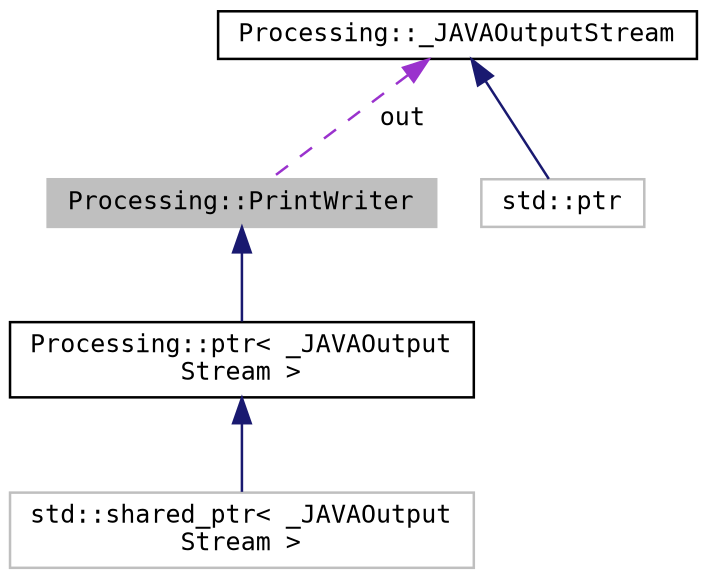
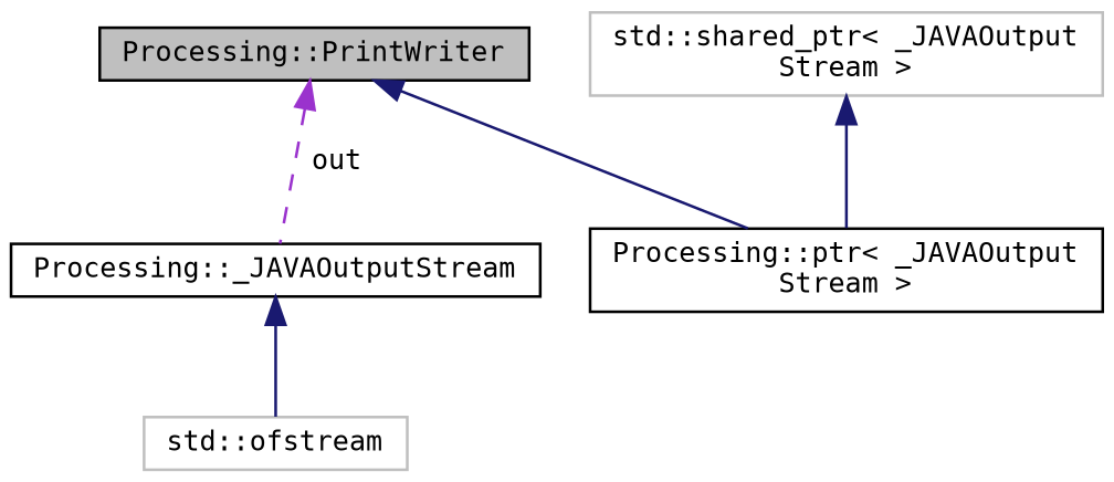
  digraph {
    fontname="DejaVu Sans Mono"
    node [color=black fillcolor=white fontname="DejaVu Sans Mono" fontsize=10 shape=record style=filled]
    edge [color=midnightblue dir=back fontname="DejaVu Sans Mono" fontsize=10 labelfontname=Helvetica labelfontsize=10 style=solid]
-   n1 [color=grey75 fillcolor=grey75 fontcolor=black height=0.2 label="Processing::PrintWriter" width=0.4]
+   n1 [fillcolor=grey75 fontcolor=black height=0.2 label="Processing::PrintWriter" width=0.4]
    n2 [height=0.2 label="Processing::ptr\< _JAVAOutput\lStream \>" width=0.4]
    n3 [color=grey75 height=0.2 label="std::shared_ptr\< _JAVAOutput\lStream \>" width=0.4]
    n4 [height=0.2 label="Processing::_JAVAOutputStream" width=0.4]
-   n5 [color=grey75 height=0.2 label="std::ptr" width=0.4]
+   n5 [color=grey75 height=0.2 label="std::ofstream" width=0.4]
    n1 -> n2
-   n2 -> n3
-   n4 -> n1 [color=darkorchid3 label=" out" style=dashed]
+   n3 -> n2
+   n1 -> n4 [color=darkorchid3 label=" out" style=dashed]
    n4 -> n5
  }
